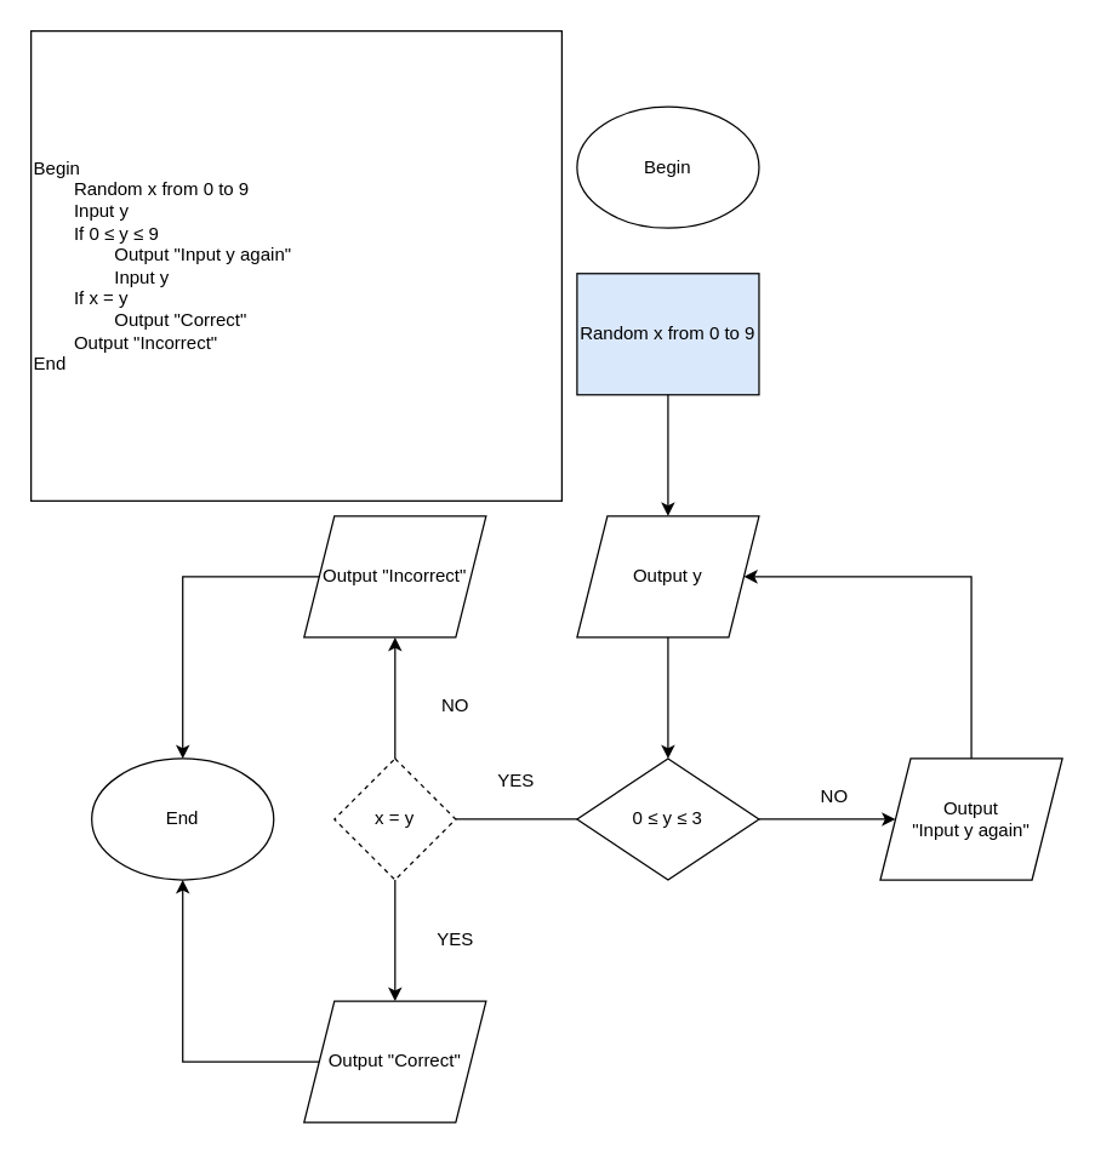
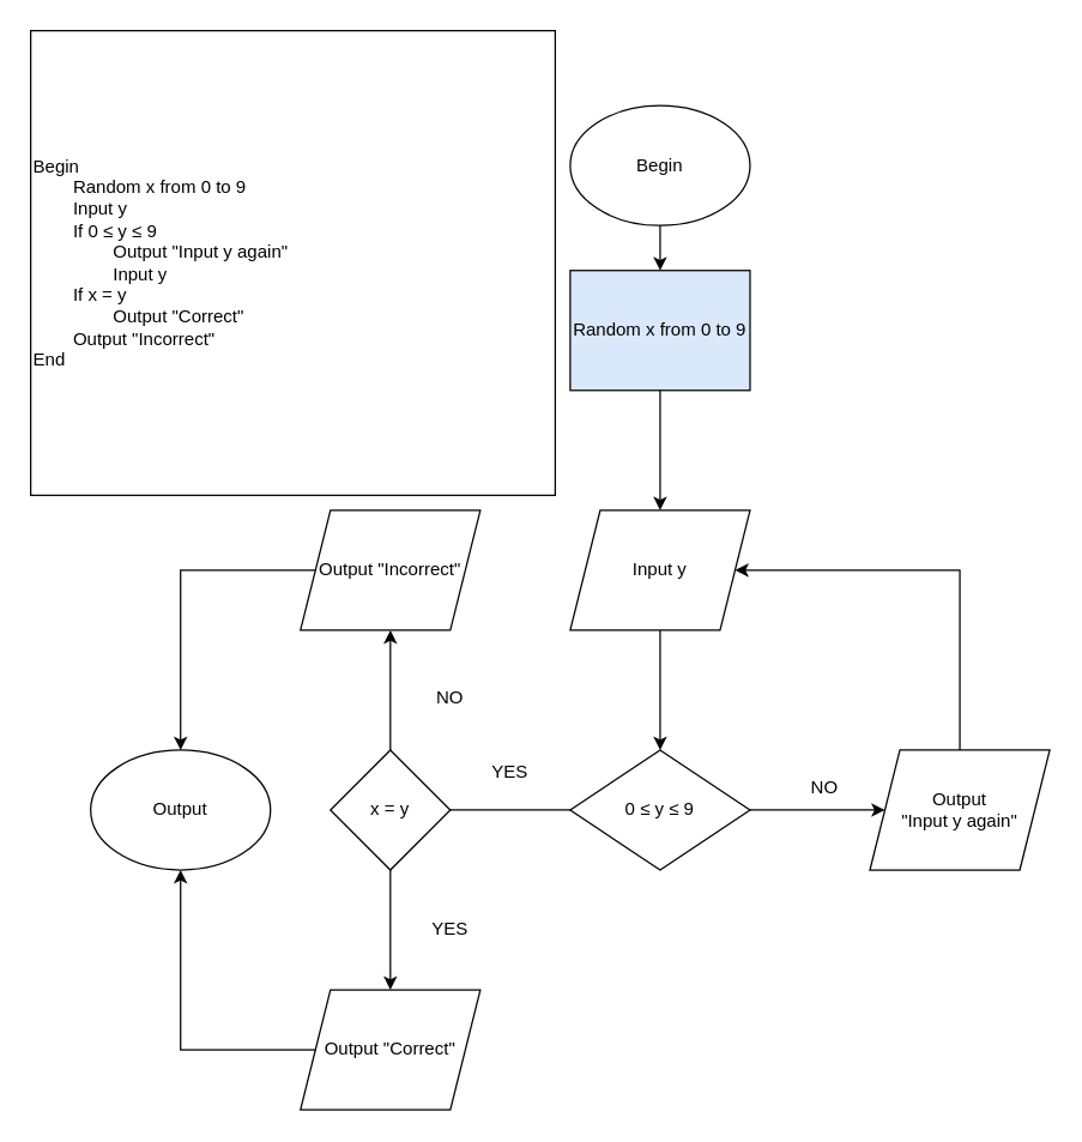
  <mxCell id="0" />
  <mxCell id="1" parent="0" />
  <mxCell id="2" value="&lt;div style=&quot;&quot;&gt;Begin&lt;/div&gt;&lt;div style=&quot;&quot;&gt;&lt;span style=&quot;background-color: initial;&quot;&gt;&lt;span style=&quot;white-space: pre;&quot;&gt;&#09;&lt;/span&gt;Random x from 0 to 9&lt;/span&gt;&lt;/div&gt;&lt;div style=&quot;&quot;&gt;&lt;span style=&quot;background-color: initial;&quot;&gt;&lt;span style=&quot;&quot;&gt;&#09;&lt;/span&gt;&lt;span style=&quot;white-space: pre;&quot;&gt;&#09;&lt;/span&gt;Input y&lt;br&gt;&lt;/span&gt;&lt;/div&gt;&lt;div style=&quot;&quot;&gt;&lt;span style=&quot;background-color: initial;&quot;&gt;&lt;span style=&quot;white-space: pre;&quot;&gt;&lt;span style=&quot;white-space: pre;&quot;&gt;&#09;&lt;/span&gt;&lt;/span&gt;If 0 ≤ y ≤ 9&lt;br&gt;&lt;/span&gt;&lt;/div&gt;&lt;div style=&quot;&quot;&gt;&lt;span style=&quot;background-color: initial;&quot;&gt;&lt;span style=&quot;white-space: pre;&quot;&gt;&#09;&lt;span style=&quot;white-space: pre;&quot;&gt;&#09;&lt;/span&gt;&lt;/span&gt;Output &quot;Input y again&quot;&lt;/span&gt;&lt;/div&gt;&lt;div style=&quot;&quot;&gt;&lt;span style=&quot;white-space: pre;&quot;&gt;&lt;span style=&quot;white-space: pre;&quot;&gt;&#09;&lt;/span&gt;&#09;&lt;/span&gt;Input y&lt;/div&gt;&lt;div style=&quot;&quot;&gt;&lt;span style=&quot;white-space: pre;&quot;&gt;&#09;&lt;/span&gt;If x = y&amp;nbsp;&lt;/div&gt;&lt;div style=&quot;&quot;&gt;&lt;span style=&quot;white-space: pre;&quot;&gt;&#09;&lt;span style=&quot;white-space: pre;&quot;&gt;&#09;&lt;/span&gt;&lt;/span&gt;Output &quot;Correct&quot;&lt;/div&gt;&lt;div style=&quot;&quot;&gt;&lt;span style=&quot;background-color: initial;&quot;&gt;&lt;span style=&quot;white-space: pre;&quot;&gt;&#09;&lt;/span&gt;Output &quot;Incorrect&quot;&lt;/span&gt;&lt;/div&gt;&lt;div style=&quot;&quot;&gt;&lt;span style=&quot;background-color: initial;&quot;&gt;End&lt;/span&gt;&lt;/div&gt;" style="rounded=0;whiteSpace=wrap;html=1;align=left;" vertex="1" parent="1"><mxGeometry width="350" height="310" as="geometry" x="20" y="20" /></mxCell>
  <mxCell id="3" value="Begin" style="ellipse;whiteSpace=wrap;html=1;" vertex="1" parent="1"><mxGeometry x="380" y="70" width="120" height="80" as="geometry" /></mxCell>
  <mxCell id="4" value="Random x from 0 to 9" style="whiteSpace=wrap;html=1;fillColor=#dae8fc;" vertex="1" parent="1"><mxGeometry x="380" y="180" width="120" height="80" as="geometry" /></mxCell>
  <mxCell id="5" value="" style="edgeStyle=orthogonalEdgeStyle;rounded=0;orthogonalLoop=1;jettySize=auto;html=1;" edge="1" parent="1" source="6"><mxGeometry relative="1" as="geometry"><mxPoint x="440" y="500" as="targetPoint" /></mxGeometry></mxCell>
- <mxCell id="6" value="Output y" style="shape=parallelogram;perimeter=parallelogramPerimeter;whiteSpace=wrap;html=1;fixedSize=1;" vertex="1" parent="1"><mxGeometry x="380" y="340" width="120" height="80" as="geometry" /></mxCell>
- <mxCell id="7" value="0&amp;nbsp;≤ y&amp;nbsp;≤ 3" style="rhombus;whiteSpace=wrap;html=1;" vertex="1" parent="1"><mxGeometry x="380" y="500" width="120" height="80" as="geometry" /></mxCell>
+ <mxCell id="6" value="Input y" style="shape=parallelogram;perimeter=parallelogramPerimeter;whiteSpace=wrap;html=1;fixedSize=1;" vertex="1" parent="1"><mxGeometry x="380" y="340" width="120" height="80" as="geometry" /></mxCell>
+ <mxCell id="7" value="0&amp;nbsp;≤ y&amp;nbsp;≤ 9" style="rhombus;whiteSpace=wrap;html=1;" vertex="1" parent="1"><mxGeometry x="380" y="500" width="120" height="80" as="geometry" /></mxCell>
  <mxCell id="8" value="Output&lt;br&gt;&quot;Input y again&quot;" style="shape=parallelogram;perimeter=parallelogramPerimeter;whiteSpace=wrap;html=1;fixedSize=1;" vertex="1" parent="1"><mxGeometry x="580" y="500" width="120" height="80" as="geometry" /></mxCell>
- <mxCell id="9" value="x = y" style="rhombus;whiteSpace=wrap;html=1;dashed=1;" vertex="1" parent="1"><mxGeometry x="220" y="500" width="80" height="80" as="geometry" /></mxCell>
+ <mxCell id="9" value="x = y" style="rhombus;whiteSpace=wrap;html=1;" vertex="1" parent="1"><mxGeometry x="220" y="500" width="80" height="80" as="geometry" /></mxCell>
+ <mxCell id="10" value="" style="endArrow=classic;html=1;rounded=0;exitX=0.5;exitY=1;exitDx=0;exitDy=0;entryX=0.5;entryY=0;entryDx=0;entryDy=0;" edge="1" parent="1" source="3" target="4"><mxGeometry width="50" height="50" relative="1" as="geometry"><mxPoint x="410" y="250" as="sourcePoint" /><mxPoint x="434" y="180" as="targetPoint" /></mxGeometry></mxCell>
  <mxCell id="11" value="" style="endArrow=classic;html=1;rounded=0;exitX=0.5;exitY=1;exitDx=0;exitDy=0;" edge="1" parent="1" source="4"><mxGeometry width="50" height="50" relative="1" as="geometry"><mxPoint x="410" y="500" as="sourcePoint" /><mxPoint x="440" y="340" as="targetPoint" /></mxGeometry></mxCell>
  <mxCell id="12" value="" style="endArrow=classic;html=1;rounded=0;exitX=1;exitY=0.5;exitDx=0;exitDy=0;entryX=0;entryY=0.5;entryDx=0;entryDy=0;" edge="1" parent="1" source="7" target="8"><mxGeometry width="50" height="50" relative="1" as="geometry"><mxPoint x="410" y="590" as="sourcePoint" /><mxPoint x="580" y="620" as="targetPoint" /><Array as="points"><mxPoint x="580" y="540" /></Array></mxGeometry></mxCell>
  <mxCell id="13" value="" style="endArrow=classic;html=1;rounded=0;entryX=1;entryY=0.5;entryDx=0;entryDy=0;exitX=0.5;exitY=0;exitDx=0;exitDy=0;" edge="1" parent="1" source="8" target="6"><mxGeometry width="50" height="50" relative="1" as="geometry"><mxPoint x="620" y="490" as="sourcePoint" /><mxPoint x="460" y="540" as="targetPoint" /><Array as="points"><mxPoint x="640" y="380" /></Array></mxGeometry></mxCell>
  <mxCell id="14" value="" style="endArrow=none;html=1;rounded=0;exitX=0;exitY=0.5;exitDx=0;exitDy=0;entryX=1;entryY=0.5;entryDx=0;entryDy=0;" edge="1" parent="1" source="7" target="9"><mxGeometry width="50" height="50" relative="1" as="geometry"><mxPoint x="410" y="580" as="sourcePoint" /><mxPoint x="460" y="530" as="targetPoint" /></mxGeometry></mxCell>
  <mxCell id="15" value="YES" style="text;html=1;strokeColor=none;fillColor=none;align=center;verticalAlign=middle;whiteSpace=wrap;rounded=0;" vertex="1" parent="1"><mxGeometry x="310" y="500" width="60" height="30" as="geometry" /></mxCell>
  <mxCell id="16" value="NO" style="text;html=1;strokeColor=none;fillColor=none;align=center;verticalAlign=middle;whiteSpace=wrap;rounded=0;" vertex="1" parent="1"><mxGeometry x="270" y="450" width="60" height="30" as="geometry" /></mxCell>
  <mxCell id="17" value="" style="endArrow=classic;html=1;rounded=0;exitX=0.5;exitY=1;exitDx=0;exitDy=0;" edge="1" parent="1" source="9"><mxGeometry width="50" height="50" relative="1" as="geometry"><mxPoint x="410" y="660" as="sourcePoint" /><mxPoint x="260" y="660" as="targetPoint" /></mxGeometry></mxCell>
  <mxCell id="18" value="Output &quot;Correct&quot;" style="shape=parallelogram;perimeter=parallelogramPerimeter;whiteSpace=wrap;html=1;fixedSize=1;" vertex="1" parent="1"><mxGeometry x="200" y="660" width="120" height="80" as="geometry" /></mxCell>
  <mxCell id="19" value="" style="endArrow=classic;html=1;rounded=0;exitX=0.5;exitY=0;exitDx=0;exitDy=0;" edge="1" parent="1" source="9"><mxGeometry width="50" height="50" relative="1" as="geometry"><mxPoint x="330" y="660" as="sourcePoint" /><mxPoint x="260" y="420" as="targetPoint" /></mxGeometry></mxCell>
  <mxCell id="20" value="Output &quot;Incorrect&quot;" style="shape=parallelogram;perimeter=parallelogramPerimeter;whiteSpace=wrap;html=1;fixedSize=1;" vertex="1" parent="1"><mxGeometry x="200" y="340" width="120" height="80" as="geometry" /></mxCell>
  <mxCell id="21" value="YES" style="text;html=1;strokeColor=none;fillColor=none;align=center;verticalAlign=middle;whiteSpace=wrap;rounded=0;" vertex="1" parent="1"><mxGeometry x="270" y="605" width="60" height="30" as="geometry" /></mxCell>
  <mxCell id="22" value="NO" style="text;html=1;strokeColor=none;fillColor=none;align=center;verticalAlign=middle;whiteSpace=wrap;rounded=0;" vertex="1" parent="1"><mxGeometry x="520" y="510" width="60" height="30" as="geometry" /></mxCell>
- <mxCell id="23" value="End" style="ellipse;whiteSpace=wrap;html=1;" vertex="1" parent="1"><mxGeometry x="60" y="500" width="120" height="80" as="geometry" /></mxCell>
+ <mxCell id="23" value="Output" style="ellipse;whiteSpace=wrap;html=1;" vertex="1" parent="1"><mxGeometry x="60" y="500" width="120" height="80" as="geometry" /></mxCell>
  <mxCell id="24" value="" style="endArrow=classic;html=1;rounded=0;exitX=0;exitY=0.5;exitDx=0;exitDy=0;entryX=0.5;entryY=0;entryDx=0;entryDy=0;" edge="1" parent="1" source="20" target="23"><mxGeometry width="50" height="50" relative="1" as="geometry"><mxPoint x="280" y="550" as="sourcePoint" /><mxPoint x="130" y="400" as="targetPoint" /><Array as="points"><mxPoint x="120" y="380" /></Array></mxGeometry></mxCell>
  <mxCell id="25" value="" style="endArrow=classic;html=1;rounded=0;exitX=0;exitY=0.5;exitDx=0;exitDy=0;entryX=0.5;entryY=1;entryDx=0;entryDy=0;" edge="1" parent="1" source="18" target="23"><mxGeometry width="50" height="50" relative="1" as="geometry"><mxPoint x="130" y="700" as="sourcePoint" /><mxPoint x="180" y="650" as="targetPoint" /><Array as="points"><mxPoint x="120" y="700" /></Array></mxGeometry></mxCell>
